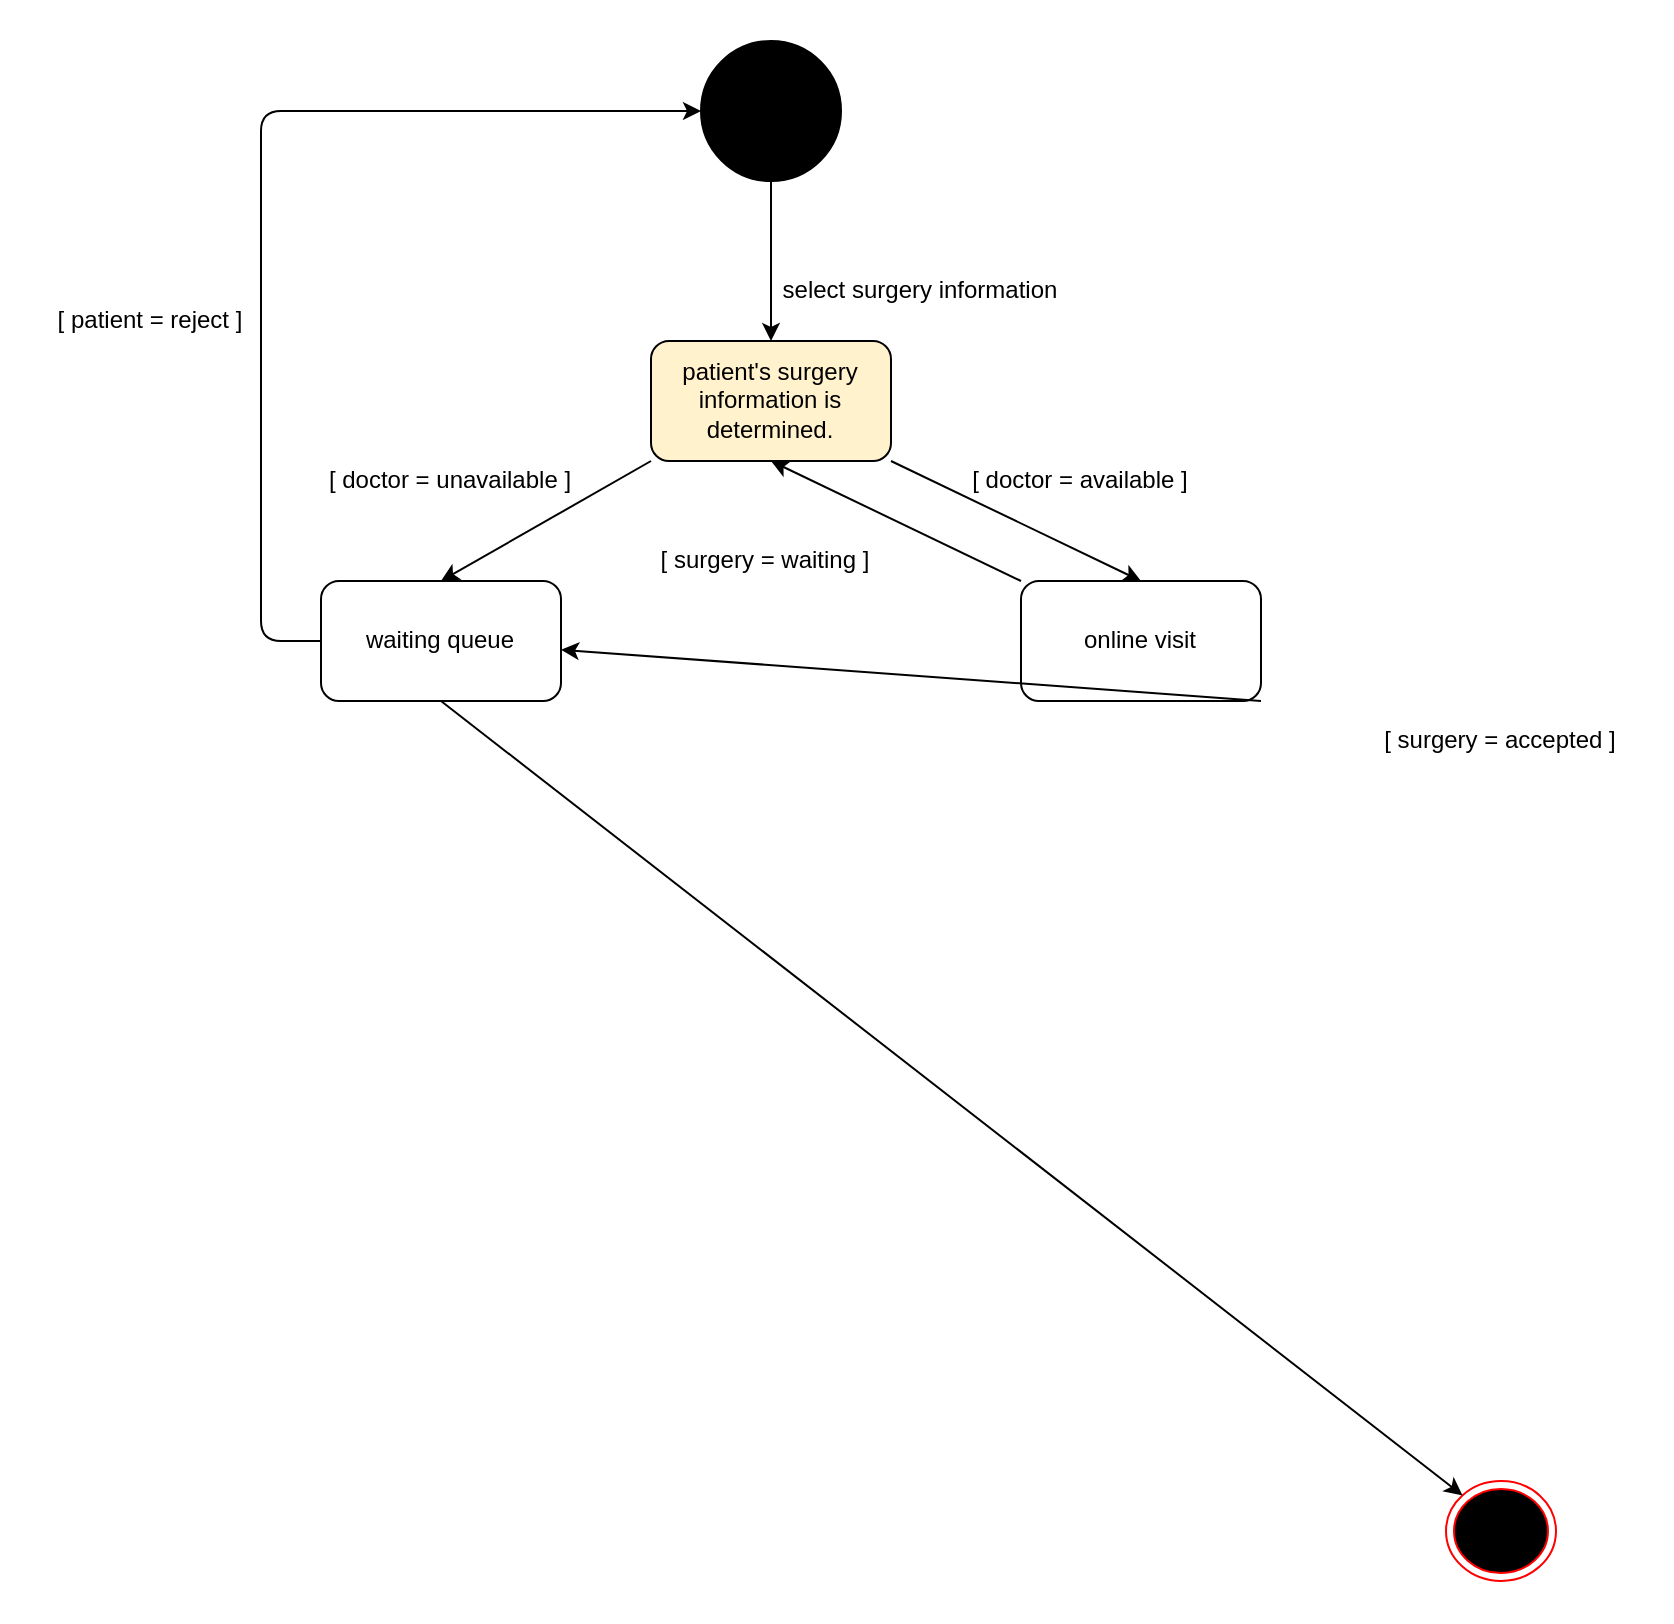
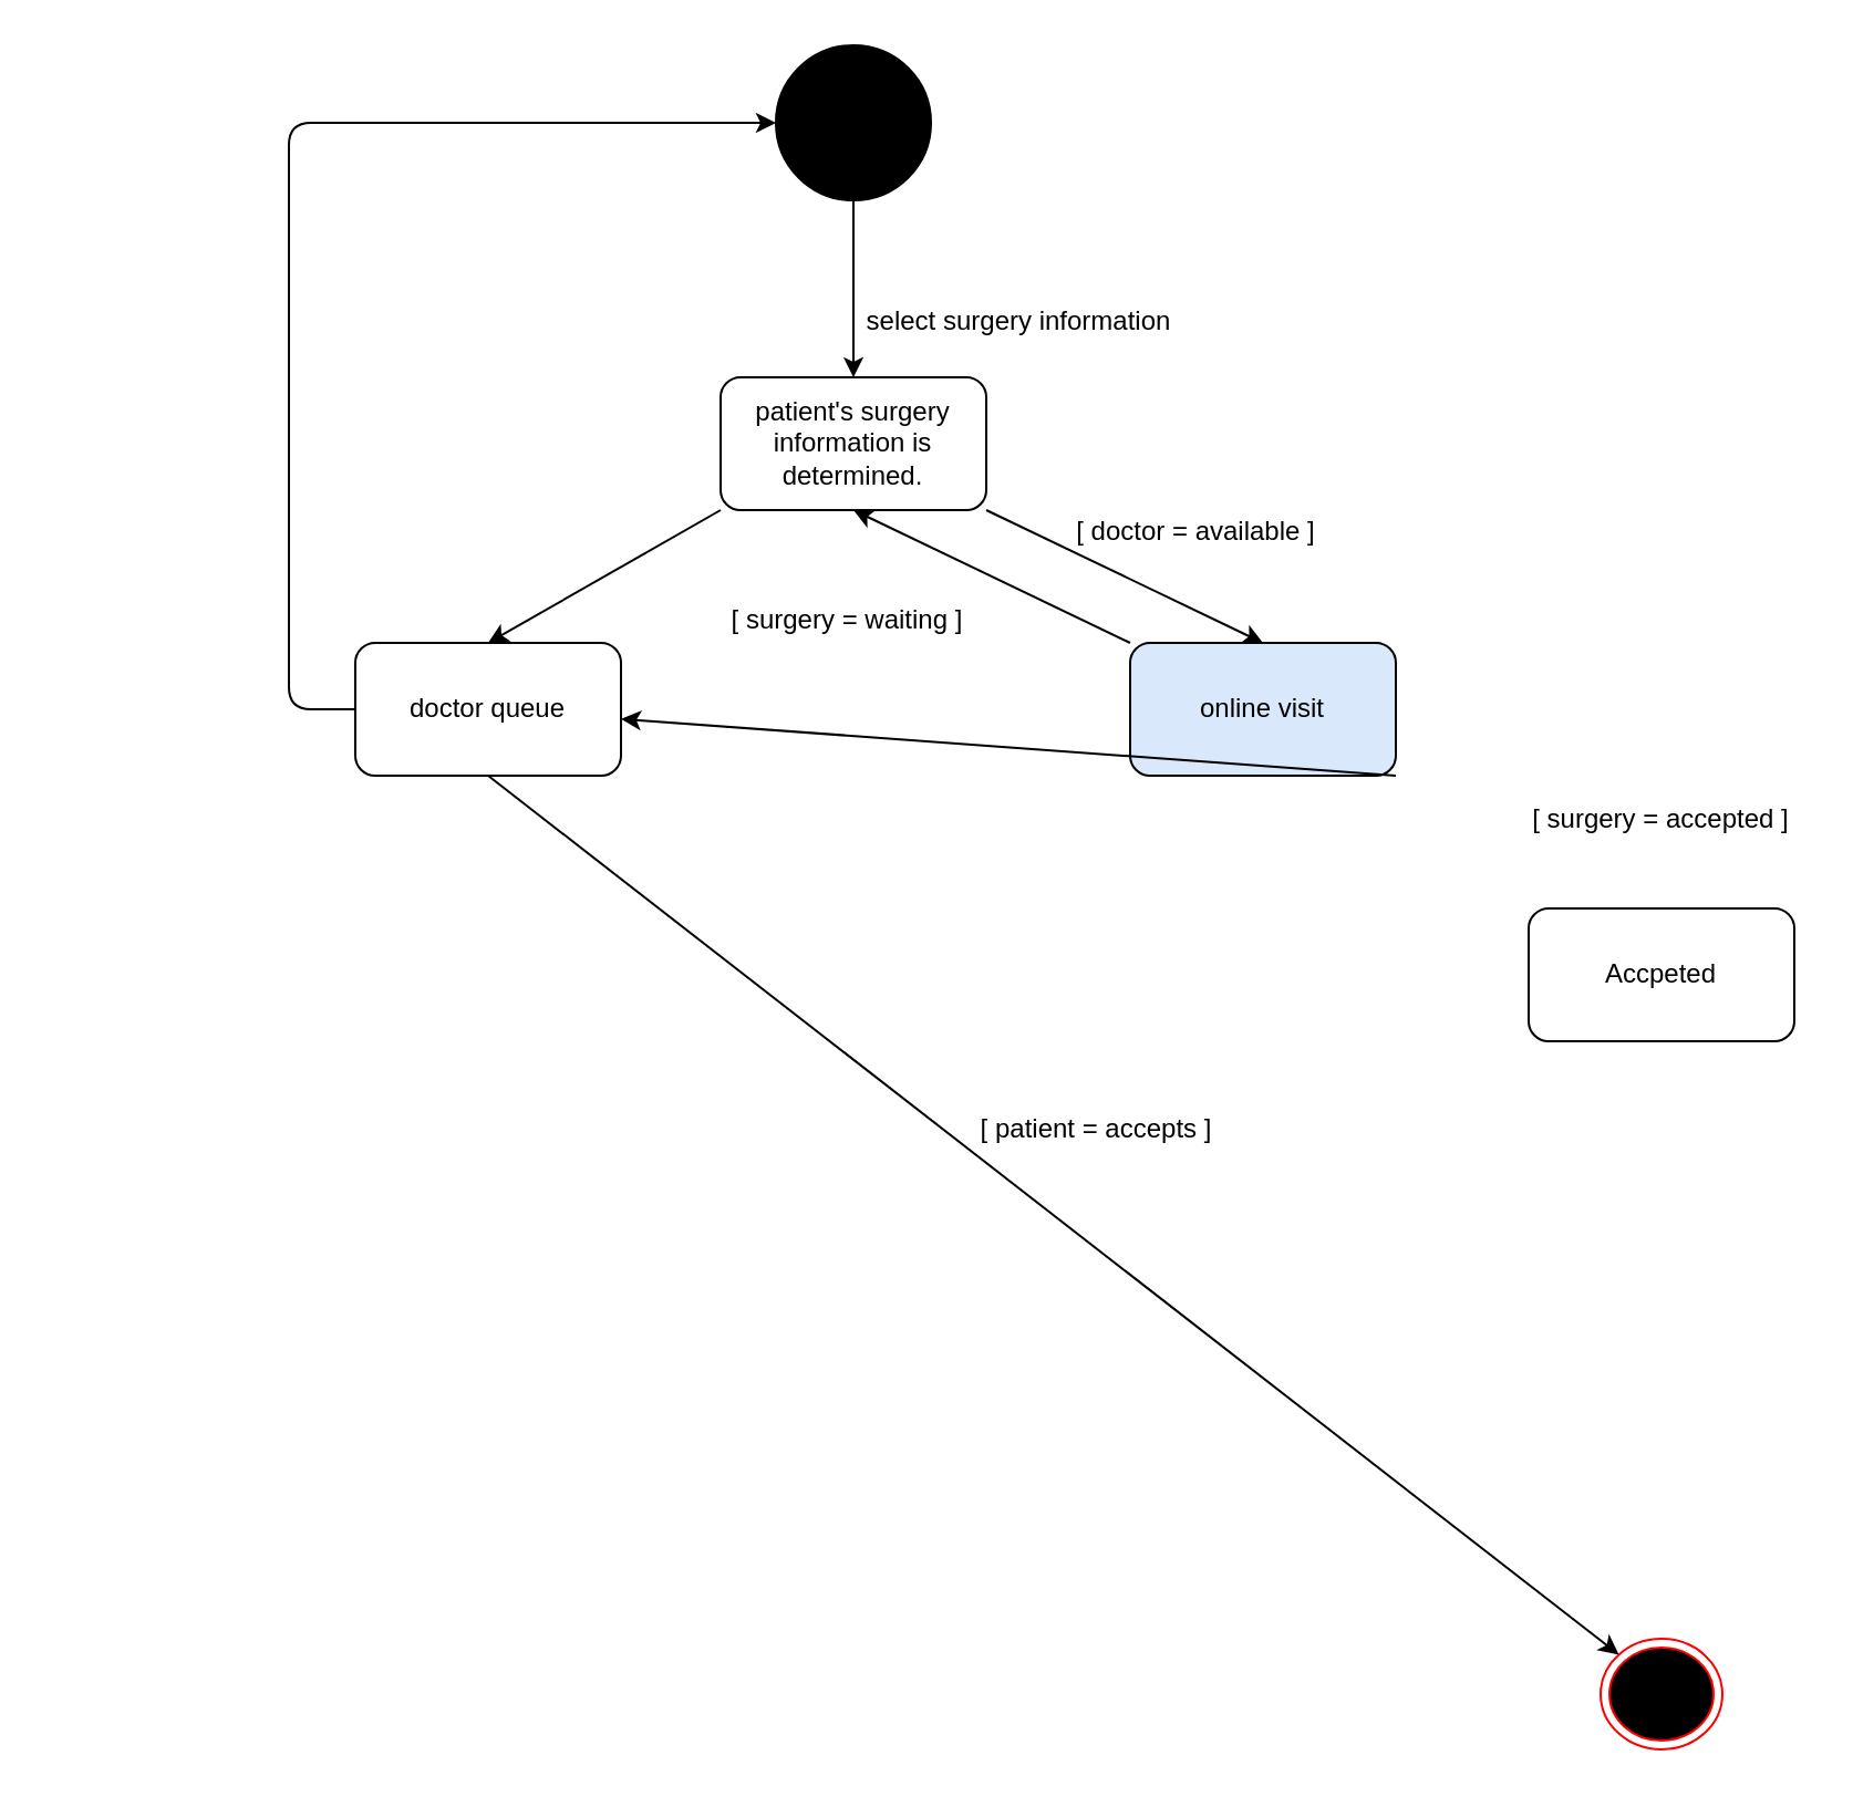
  <mxCell id="0" />
  <mxCell id="1" parent="0" />
  <mxCell id="2" value="" style="ellipse;whiteSpace=wrap;html=1;aspect=fixed;strokeColor=#000000;fillColor=#000000;" vertex="1" parent="1"><mxGeometry x="350" y="20" width="70" height="70" as="geometry" /></mxCell>
  <mxCell id="3" value="" style="endArrow=classic;html=1;exitX=0.5;exitY=1;exitDx=0;exitDy=0;entryX=0.5;entryY=0;entryDx=0;entryDy=0;" edge="1" parent="1" source="2" target="5"><mxGeometry width="50" height="50" relative="1" as="geometry"><mxPoint x="370" y="260" as="sourcePoint" /><mxPoint x="385" y="190" as="targetPoint" /></mxGeometry></mxCell>
  <mxCell id="4" value="select surgery information" style="text;html=1;strokeColor=none;fillColor=none;align=center;verticalAlign=middle;whiteSpace=wrap;rounded=0;" vertex="1" parent="1"><mxGeometry x="385" y="135" width="150" height="20" as="geometry" /></mxCell>
- <mxCell id="5" value="patient's surgery information is determined." style="rounded=1;whiteSpace=wrap;html=1;strokeColor=#000000;fillColor=#fff2cc;" vertex="1" parent="1"><mxGeometry x="325" y="170" width="120" height="60" as="geometry" /></mxCell>
+ <mxCell id="5" value="patient's surgery information is determined." style="rounded=1;whiteSpace=wrap;html=1;strokeColor=#000000;fillColor=#FFFFFF;" vertex="1" parent="1"><mxGeometry x="325" y="170" width="120" height="60" as="geometry" /></mxCell>
  <mxCell id="6" style="edgeStyle=orthogonalEdgeStyle;rounded=0;orthogonalLoop=1;jettySize=auto;html=1;exitX=0.5;exitY=1;exitDx=0;exitDy=0;" edge="1" parent="1" source="5" target="5"><mxGeometry relative="1" as="geometry" /></mxCell>
  <mxCell id="7" value="" style="endArrow=classic;html=1;exitX=1;exitY=1;exitDx=0;exitDy=0;entryX=0.5;entryY=0;entryDx=0;entryDy=0;" edge="1" parent="1" source="5" target="9"><mxGeometry width="50" height="50" relative="1" as="geometry"><mxPoint x="510" y="340" as="sourcePoint" /><mxPoint x="560" y="290" as="targetPoint" /></mxGeometry></mxCell>
  <mxCell id="8" value="[ doctor = available ]" style="text;html=1;strokeColor=none;fillColor=none;align=center;verticalAlign=middle;whiteSpace=wrap;rounded=0;" vertex="1" parent="1"><mxGeometry x="470" y="230" width="140" height="20" as="geometry" /></mxCell>
- <mxCell id="9" value="online visit" style="rounded=1;whiteSpace=wrap;html=1;strokeColor=#000000;fillColor=#FFFFFF;" vertex="1" parent="1"><mxGeometry x="510" y="290" width="120" height="60" as="geometry" /></mxCell>
+ <mxCell id="9" value="online visit" style="rounded=1;whiteSpace=wrap;html=1;strokeColor=#000000;fillColor=#dae8fc;" vertex="1" parent="1"><mxGeometry x="510" y="290" width="120" height="60" as="geometry" /></mxCell>
  <mxCell id="10" value="" style="endArrow=classic;html=1;exitX=0;exitY=1;exitDx=0;exitDy=0;entryX=0.5;entryY=0;entryDx=0;entryDy=0;" edge="1" parent="1" source="5" target="11"><mxGeometry width="50" height="50" relative="1" as="geometry"><mxPoint x="350" y="350" as="sourcePoint" /><mxPoint x="200" y="290" as="targetPoint" /></mxGeometry></mxCell>
- <mxCell id="11" value="waiting queue" style="rounded=1;whiteSpace=wrap;html=1;strokeColor=#000000;fillColor=#FFFFFF;" vertex="1" parent="1"><mxGeometry x="160" y="290" width="120" height="60" as="geometry" /></mxCell>
- <mxCell id="12" value="[ doctor = unavailable ]" style="text;html=1;strokeColor=none;fillColor=none;align=center;verticalAlign=middle;whiteSpace=wrap;rounded=0;" vertex="1" parent="1"><mxGeometry x="160" y="230" width="130" height="20" as="geometry" /></mxCell>
+ <mxCell id="11" value="doctor queue" style="rounded=1;whiteSpace=wrap;html=1;strokeColor=#000000;fillColor=#FFFFFF;" vertex="1" parent="1"><mxGeometry x="160" y="290" width="120" height="60" as="geometry" /></mxCell>
  <mxCell id="13" value="" style="endArrow=classic;html=1;exitX=1;exitY=1;exitDx=0;exitDy=0;" edge="1" parent="1" source="9" target="11"><mxGeometry width="50" height="50" relative="1" as="geometry"><mxPoint x="650" y="450" as="sourcePoint" /><mxPoint x="740" y="420" as="targetPoint" /></mxGeometry></mxCell>
+ <mxCell id="14" value="Accpeted" style="rounded=1;whiteSpace=wrap;html=1;strokeColor=#000000;fillColor=#FFFFFF;" vertex="1" parent="1"><mxGeometry x="690" y="410" width="120" height="60" as="geometry" /></mxCell>
  <mxCell id="15" value="[ surgery = accepted ]" style="text;html=1;strokeColor=none;fillColor=none;align=center;verticalAlign=middle;whiteSpace=wrap;rounded=0;" vertex="1" parent="1"><mxGeometry x="685" y="360" width="130" height="20" as="geometry" /></mxCell>
  <mxCell id="16" value="" style="ellipse;html=1;shape=endState;fillColor=#000000;strokeColor=#ff0000;" vertex="1" parent="1"><mxGeometry x="722.5" y="740" width="55" height="50" as="geometry" /></mxCell>
  <mxCell id="17" value="" style="endArrow=classic;html=1;exitX=0;exitY=0;exitDx=0;exitDy=0;entryX=0.5;entryY=1;entryDx=0;entryDy=0;" edge="1" parent="1" source="9" target="5"><mxGeometry width="50" height="50" relative="1" as="geometry"><mxPoint x="430" y="460" as="sourcePoint" /><mxPoint x="480" y="410" as="targetPoint" /></mxGeometry></mxCell>
  <mxCell id="18" value="[ surgery = waiting ]" style="text;html=1;strokeColor=none;fillColor=none;align=center;verticalAlign=middle;whiteSpace=wrap;rounded=0;" vertex="1" parent="1"><mxGeometry x="320" y="270" width="125" height="20" as="geometry" /></mxCell>
+ <mxCell id="19" value="[ patient = accepts ]" style="text;html=1;strokeColor=none;fillColor=none;align=center;verticalAlign=middle;whiteSpace=wrap;rounded=0;" vertex="1" parent="1"><mxGeometry x="440" y="500" width="110" height="20" as="geometry" /></mxCell>
  <mxCell id="20" value="" style="endArrow=classic;html=1;exitX=0.5;exitY=1;exitDx=0;exitDy=0;entryX=0;entryY=0;entryDx=0;entryDy=0;" edge="1" parent="1" source="11" target="16"><mxGeometry width="50" height="50" relative="1" as="geometry"><mxPoint x="250" y="530" as="sourcePoint" /><mxPoint x="300" y="480" as="targetPoint" /></mxGeometry></mxCell>
  <mxCell id="21" value="" style="endArrow=classic;html=1;exitX=0;exitY=0.5;exitDx=0;exitDy=0;entryX=0;entryY=0.5;entryDx=0;entryDy=0;" edge="1" parent="1" source="11" target="2"><mxGeometry width="50" height="50" relative="1" as="geometry"><mxPoint x="20" y="300" as="sourcePoint" /><mxPoint x="70" y="60" as="targetPoint" /><Array as="points"><mxPoint x="130" y="320" /><mxPoint x="130" y="55" /></Array></mxGeometry></mxCell>
- <mxCell id="22" value="[ patient = reject ]" style="text;html=1;strokeColor=none;fillColor=none;align=center;verticalAlign=middle;whiteSpace=wrap;rounded=0;" vertex="1" parent="1"><mxGeometry x="20" y="150" width="110" height="20" as="geometry" /></mxCell>
